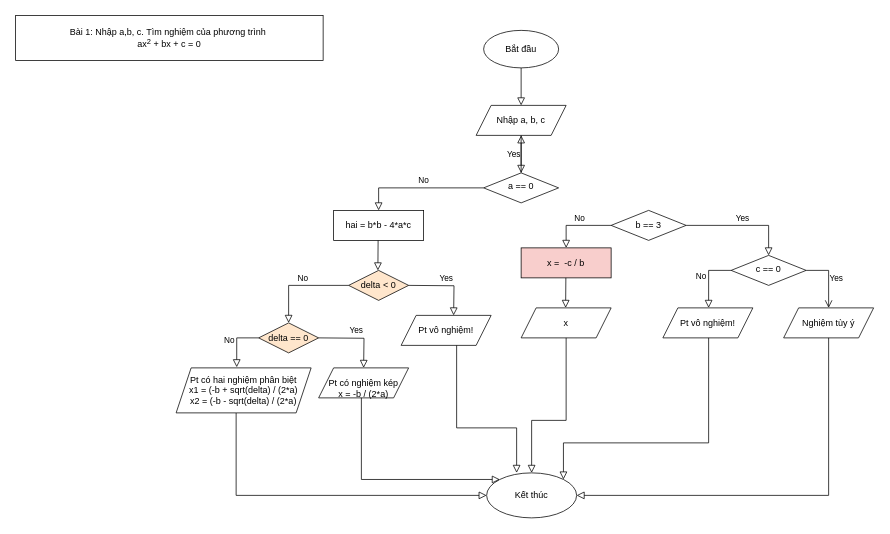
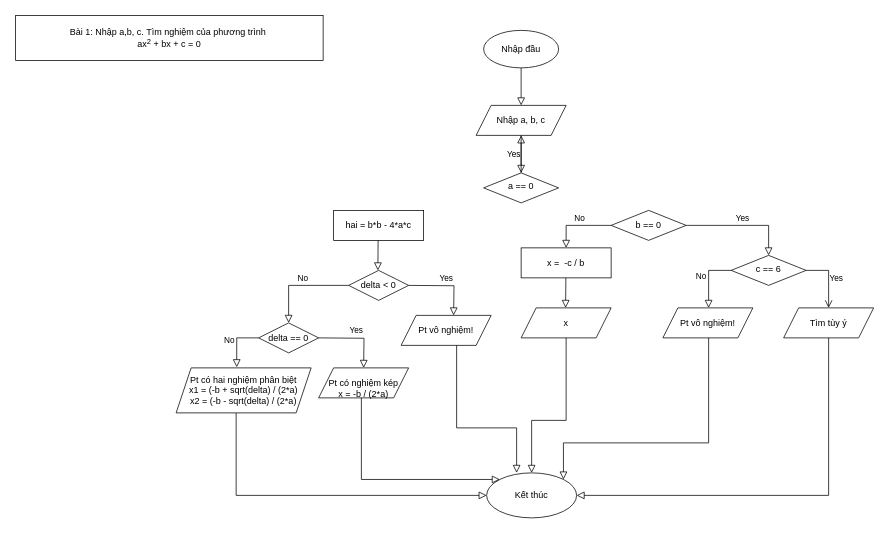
  <mxCell id="0" />
  <mxCell id="1" parent="0" />
  <mxCell id="2" value="" style="rounded=0;html=1;jettySize=auto;orthogonalLoop=1;fontSize=11;endArrow=block;endFill=0;endSize=8;strokeWidth=1;shadow=0;labelBackgroundColor=none;edgeStyle=orthogonalEdgeStyle;" parent="1" edge="1"><mxGeometry relative="1" as="geometry"><mxPoint x="694" y="90" as="sourcePoint" /><mxPoint x="694" y="140" as="targetPoint" /></mxGeometry></mxCell>
- <mxCell id="3" value="No" style="rounded=0;html=1;jettySize=auto;orthogonalLoop=1;fontSize=11;endArrow=block;endFill=0;endSize=8;strokeWidth=1;shadow=0;labelBackgroundColor=none;edgeStyle=orthogonalEdgeStyle;entryX=0.5;entryY=0;entryDx=0;entryDy=0;" parent="1" source="5" target="17" edge="1"><mxGeometry x="-0.058" y="-10" relative="1" as="geometry"><mxPoint as="offset" /><mxPoint x="534.04" y="280" as="targetPoint" /><Array as="points"><mxPoint x="504" y="250" /></Array></mxGeometry></mxCell>
  <mxCell id="4" value="Yes" style="edgeStyle=orthogonalEdgeStyle;rounded=0;html=1;jettySize=auto;orthogonalLoop=1;fontSize=11;endArrow=block;endFill=0;endSize=8;strokeWidth=1;shadow=0;labelBackgroundColor=none;" parent="1" source="5" target="13" edge="1"><mxGeometry y="10" relative="1" as="geometry"><mxPoint as="offset" /><mxPoint x="854.077" y="280" as="targetPoint" /></mxGeometry></mxCell>
  <mxCell id="5" value="a == 0" style="rhombus;whiteSpace=wrap;html=1;shadow=0;fontFamily=Helvetica;fontSize=12;align=center;strokeWidth=1;spacing=6;spacingTop=-4;" parent="1" vertex="1"><mxGeometry x="644" y="230" width="100" height="40" as="geometry" /></mxCell>
- <mxCell id="6" value="Bắt đầu" style="ellipse;whiteSpace=wrap;html=1;" vertex="1" parent="1"><mxGeometry x="644" y="40" width="100" height="50" as="geometry" /></mxCell>
- <mxCell id="7" value="b == 3" style="rhombus;whiteSpace=wrap;html=1;" vertex="1" parent="1"><mxGeometry x="814" y="280" width="100" height="40" as="geometry" /></mxCell>
- <mxCell id="8" value="c == 0" style="rhombus;whiteSpace=wrap;html=1;shadow=0;fontFamily=Helvetica;fontSize=12;align=center;strokeWidth=1;spacing=6;spacingTop=-4;" vertex="1" parent="1"><mxGeometry x="974" y="340" width="100" height="40" as="geometry" /></mxCell>
+ <mxCell id="6" value="Nhập đầu" style="ellipse;whiteSpace=wrap;html=1;" vertex="1" parent="1"><mxGeometry x="644" y="40" width="100" height="50" as="geometry" /></mxCell>
+ <mxCell id="7" value="b == 0" style="rhombus;whiteSpace=wrap;html=1;" vertex="1" parent="1"><mxGeometry x="814" y="280" width="100" height="40" as="geometry" /></mxCell>
+ <mxCell id="8" value="c == 6" style="rhombus;whiteSpace=wrap;html=1;shadow=0;fontFamily=Helvetica;fontSize=12;align=center;strokeWidth=1;spacing=6;spacingTop=-4;" vertex="1" parent="1"><mxGeometry x="974" y="340" width="100" height="40" as="geometry" /></mxCell>
  <mxCell id="9" value="Yes" style="edgeStyle=orthogonalEdgeStyle;rounded=0;html=1;jettySize=auto;orthogonalLoop=1;fontSize=11;endArrow=block;endFill=0;endSize=8;strokeWidth=1;shadow=0;labelBackgroundColor=none;entryX=0.5;entryY=0;entryDx=0;entryDy=0;exitX=1;exitY=0.5;exitDx=0;exitDy=0;" edge="1" parent="1" source="7" target="8"><mxGeometry y="10" relative="1" as="geometry"><mxPoint as="offset" /><mxPoint x="944" y="300" as="sourcePoint" /><mxPoint x="1054.077" y="330" as="targetPoint" /><Array as="points"><mxPoint x="1024" y="300" /></Array></mxGeometry></mxCell>
  <mxCell id="10" value="Yes" style="edgeStyle=orthogonalEdgeStyle;rounded=0;html=1;jettySize=auto;orthogonalLoop=1;fontSize=11;endArrow=open;endFill=0;endSize=8;strokeWidth=1;shadow=0;labelBackgroundColor=none;exitX=1;exitY=0.5;exitDx=0;exitDy=0;entryX=0.5;entryY=0;entryDx=0;entryDy=0;" edge="1" parent="1" source="8" target="15"><mxGeometry y="10" relative="1" as="geometry"><mxPoint as="offset" /><mxPoint x="1104" y="340" as="sourcePoint" /><mxPoint x="1104" y="400" as="targetPoint" /><Array as="points"><mxPoint x="1104" y="360" /></Array></mxGeometry></mxCell>
  <mxCell id="11" value="No" style="rounded=0;html=1;jettySize=auto;orthogonalLoop=1;fontSize=11;endArrow=block;endFill=0;endSize=8;strokeWidth=1;shadow=0;labelBackgroundColor=none;edgeStyle=orthogonalEdgeStyle;" edge="1" parent="1"><mxGeometry x="-0.058" y="-10" relative="1" as="geometry"><mxPoint as="offset" /><mxPoint x="974" y="360" as="sourcePoint" /><mxPoint x="944" y="410" as="targetPoint" /><Array as="points"><mxPoint x="944" y="360" /></Array></mxGeometry></mxCell>
  <mxCell id="12" value="No" style="rounded=0;html=1;jettySize=auto;orthogonalLoop=1;fontSize=11;endArrow=block;endFill=0;endSize=8;strokeWidth=1;shadow=0;labelBackgroundColor=none;edgeStyle=orthogonalEdgeStyle;entryX=0.5;entryY=0;entryDx=0;entryDy=0;" edge="1" parent="1" target="16"><mxGeometry x="-0.058" y="-10" relative="1" as="geometry"><mxPoint as="offset" /><mxPoint x="814" y="300" as="sourcePoint" /><mxPoint x="754" y="340" as="targetPoint" /><Array as="points"><mxPoint x="754" y="300" /></Array></mxGeometry></mxCell>
  <mxCell id="13" value="Nhập a, b, c" style="shape=parallelogram;perimeter=parallelogramPerimeter;whiteSpace=wrap;html=1;fixedSize=1;" vertex="1" parent="1"><mxGeometry x="634" y="140" width="120" height="40" as="geometry" /></mxCell>
  <mxCell id="14" value="Pt vô nghiệm!" style="shape=parallelogram;perimeter=parallelogramPerimeter;whiteSpace=wrap;html=1;fixedSize=1;" vertex="1" parent="1"><mxGeometry x="883" y="410" width="120" height="40" as="geometry" /></mxCell>
- <mxCell id="15" value="Nghiệm tùy ý" style="shape=parallelogram;perimeter=parallelogramPerimeter;whiteSpace=wrap;html=1;fixedSize=1;" vertex="1" parent="1"><mxGeometry x="1044" y="410" width="120" height="40" as="geometry" /></mxCell>
- <mxCell id="16" value="x =&amp;nbsp; -c / b" style="rounded=0;whiteSpace=wrap;html=1;fillColor=#f8cecc;" vertex="1" parent="1"><mxGeometry x="694" y="330" width="120" height="40" as="geometry" /></mxCell>
+ <mxCell id="15" value="Tìm tùy ý" style="shape=parallelogram;perimeter=parallelogramPerimeter;whiteSpace=wrap;html=1;fixedSize=1;" vertex="1" parent="1"><mxGeometry x="1044" y="410" width="120" height="40" as="geometry" /></mxCell>
+ <mxCell id="16" value="x =&amp;nbsp; -c / b" style="rounded=0;whiteSpace=wrap;html=1;" vertex="1" parent="1"><mxGeometry x="694" y="330" width="120" height="40" as="geometry" /></mxCell>
  <mxCell id="17" value="hai = b*b - 4*a*c" style="rounded=0;whiteSpace=wrap;html=1;" vertex="1" parent="1"><mxGeometry x="444" y="280" width="120" height="40" as="geometry" /></mxCell>
- <mxCell id="18" value="delta &amp;lt; 0" style="rhombus;whiteSpace=wrap;html=1;fillColor=#ffe6cc;" vertex="1" parent="1"><mxGeometry x="464" y="360" width="80" height="40" as="geometry" /></mxCell>
+ <mxCell id="18" value="delta &amp;lt; 0" style="rhombus;whiteSpace=wrap;html=1;" vertex="1" parent="1"><mxGeometry x="464" y="360" width="80" height="40" as="geometry" /></mxCell>
  <mxCell id="19" value="" style="rounded=0;html=1;jettySize=auto;orthogonalLoop=1;fontSize=11;endArrow=block;endFill=0;endSize=8;strokeWidth=1;shadow=0;labelBackgroundColor=none;edgeStyle=orthogonalEdgeStyle;" edge="1" parent="1"><mxGeometry relative="1" as="geometry"><mxPoint x="503.33" y="320" as="sourcePoint" /><mxPoint x="503" y="360" as="targetPoint" /><Array as="points"><mxPoint x="503.33" y="320" /></Array></mxGeometry></mxCell>
  <mxCell id="20" value="" style="rounded=0;html=1;jettySize=auto;orthogonalLoop=1;fontSize=11;endArrow=block;endFill=0;endSize=8;strokeWidth=1;shadow=0;labelBackgroundColor=none;edgeStyle=orthogonalEdgeStyle;" edge="1" parent="1"><mxGeometry relative="1" as="geometry"><mxPoint x="753.66" y="370" as="sourcePoint" /><mxPoint x="753.33" y="410" as="targetPoint" /><Array as="points"><mxPoint x="753.66" y="370" /></Array></mxGeometry></mxCell>
  <mxCell id="21" value="x" style="shape=parallelogram;perimeter=parallelogramPerimeter;whiteSpace=wrap;html=1;fixedSize=1;" vertex="1" parent="1"><mxGeometry x="694" y="410" width="120" height="40" as="geometry" /></mxCell>
  <mxCell id="22" value="Yes" style="edgeStyle=orthogonalEdgeStyle;rounded=0;html=1;jettySize=auto;orthogonalLoop=1;fontSize=11;endArrow=block;endFill=0;endSize=8;strokeWidth=1;shadow=0;labelBackgroundColor=none;" edge="1" parent="1"><mxGeometry y="10" relative="1" as="geometry"><mxPoint as="offset" /><mxPoint x="544" y="380" as="sourcePoint" /><mxPoint x="604" y="420" as="targetPoint" /></mxGeometry></mxCell>
  <mxCell id="23" value="Pt vô nghiệm!" style="shape=parallelogram;perimeter=parallelogramPerimeter;whiteSpace=wrap;html=1;fixedSize=1;" vertex="1" parent="1"><mxGeometry x="534" y="420" width="120" height="40" as="geometry" /></mxCell>
  <mxCell id="24" value="No" style="rounded=0;html=1;jettySize=auto;orthogonalLoop=1;fontSize=11;endArrow=block;endFill=0;endSize=8;strokeWidth=1;shadow=0;labelBackgroundColor=none;edgeStyle=orthogonalEdgeStyle;" edge="1" parent="1"><mxGeometry x="-0.058" y="-10" relative="1" as="geometry"><mxPoint as="offset" /><mxPoint x="464" y="380" as="sourcePoint" /><mxPoint x="384" y="430" as="targetPoint" /><Array as="points"><mxPoint x="384" y="380" /><mxPoint x="384" y="430" /></Array></mxGeometry></mxCell>
- <mxCell id="25" value="delta == 0" style="rhombus;whiteSpace=wrap;html=1;fillColor=#ffe6cc;" vertex="1" parent="1"><mxGeometry x="344" y="430" width="80" height="40" as="geometry" /></mxCell>
+ <mxCell id="25" value="delta == 0" style="rhombus;whiteSpace=wrap;html=1;" vertex="1" parent="1"><mxGeometry x="344" y="430" width="80" height="40" as="geometry" /></mxCell>
  <mxCell id="26" value="Yes" style="edgeStyle=orthogonalEdgeStyle;rounded=0;html=1;jettySize=auto;orthogonalLoop=1;fontSize=11;endArrow=block;endFill=0;endSize=8;strokeWidth=1;shadow=0;labelBackgroundColor=none;" edge="1" parent="1"><mxGeometry y="10" relative="1" as="geometry"><mxPoint as="offset" /><mxPoint x="424" y="450" as="sourcePoint" /><mxPoint x="484" y="490" as="targetPoint" /></mxGeometry></mxCell>
  <mxCell id="27" style="edgeStyle=orthogonalEdgeStyle;rounded=0;orthogonalLoop=1;jettySize=auto;html=1;exitX=0.5;exitY=1;exitDx=0;exitDy=0;" edge="1" parent="1" source="25"><mxGeometry relative="1" as="geometry"><mxPoint x="384" y="470" as="targetPoint" /></mxGeometry></mxCell>
  <mxCell id="28" value="No" style="rounded=0;html=1;jettySize=auto;orthogonalLoop=1;fontSize=11;endArrow=block;endFill=0;endSize=8;strokeWidth=1;shadow=0;labelBackgroundColor=none;edgeStyle=orthogonalEdgeStyle;entryX=0.449;entryY=-0.014;entryDx=0;entryDy=0;entryPerimeter=0;" edge="1" parent="1" target="32"><mxGeometry x="-0.058" y="-10" relative="1" as="geometry"><mxPoint as="offset" /><mxPoint x="344" y="450" as="sourcePoint" /><mxPoint x="284" y="490" as="targetPoint" /><Array as="points"><mxPoint x="314" y="450" /><mxPoint x="314" y="489" /></Array></mxGeometry></mxCell>
  <mxCell id="29" value="Kết thúc" style="ellipse;whiteSpace=wrap;html=1;" vertex="1" parent="1"><mxGeometry x="648" y="630" width="120" height="60" as="geometry" /></mxCell>
  <mxCell id="30" value="" style="rounded=0;html=1;jettySize=auto;orthogonalLoop=1;fontSize=11;endArrow=block;endFill=0;endSize=8;strokeWidth=1;shadow=0;labelBackgroundColor=none;edgeStyle=orthogonalEdgeStyle;entryX=0;entryY=0.5;entryDx=0;entryDy=0;" edge="1" parent="1" target="29"><mxGeometry relative="1" as="geometry"><mxPoint x="314" y="550" as="sourcePoint" /><mxPoint x="314" y="602.424" as="targetPoint" /><Array as="points"><mxPoint x="314" y="660" /></Array></mxGeometry></mxCell>
  <mxCell id="31" value="&lt;br&gt;Pt có nghiệm kép&lt;br style=&quot;border-color: var(--border-color);&quot;&gt;&lt;span style=&quot;border-color: var(--border-color);&quot;&gt;x = -b / (2*a)&lt;/span&gt;" style="shape=parallelogram;perimeter=parallelogramPerimeter;whiteSpace=wrap;html=1;fixedSize=1;" vertex="1" parent="1"><mxGeometry x="424" y="490" width="120" height="40" as="geometry" /></mxCell>
  <mxCell id="32" value="Pt có hai nghiệm phân biệt&lt;br style=&quot;border-color: var(--border-color);&quot;&gt;x1 = (-b + sqrt(delta) / (2*a)&lt;br style=&quot;border-color: var(--border-color);&quot;&gt;x2 = (-b - sqrt(delta) / (2*a)" style="shape=parallelogram;perimeter=parallelogramPerimeter;whiteSpace=wrap;html=1;fixedSize=1;" vertex="1" parent="1"><mxGeometry x="234" y="490" width="180" height="60" as="geometry" /></mxCell>
  <mxCell id="33" value="" style="rounded=0;html=1;jettySize=auto;orthogonalLoop=1;fontSize=11;endArrow=block;endFill=0;endSize=8;strokeWidth=1;shadow=0;labelBackgroundColor=none;edgeStyle=orthogonalEdgeStyle;entryX=0;entryY=0;entryDx=0;entryDy=0;" edge="1" parent="1" target="29"><mxGeometry relative="1" as="geometry"><mxPoint x="481" y="530" as="sourcePoint" /><mxPoint x="654" y="640" as="targetPoint" /><Array as="points"><mxPoint x="481" y="639" /></Array></mxGeometry></mxCell>
  <mxCell id="34" value="" style="rounded=0;html=1;jettySize=auto;orthogonalLoop=1;fontSize=11;endArrow=block;endFill=0;endSize=8;strokeWidth=1;shadow=0;labelBackgroundColor=none;edgeStyle=orthogonalEdgeStyle;" edge="1" parent="1"><mxGeometry relative="1" as="geometry"><mxPoint x="608" y="460" as="sourcePoint" /><mxPoint x="688" y="630" as="targetPoint" /><Array as="points"><mxPoint x="608" y="570" /></Array></mxGeometry></mxCell>
  <mxCell id="35" value="" style="rounded=0;html=1;jettySize=auto;orthogonalLoop=1;fontSize=11;endArrow=block;endFill=0;endSize=8;strokeWidth=1;shadow=0;labelBackgroundColor=none;edgeStyle=orthogonalEdgeStyle;entryX=0.5;entryY=0;entryDx=0;entryDy=0;" edge="1" parent="1" target="29"><mxGeometry relative="1" as="geometry"><mxPoint x="754" y="450" as="sourcePoint" /><mxPoint x="1088" y="560" as="targetPoint" /><Array as="points"><mxPoint x="754" y="560" /><mxPoint x="708" y="560" /></Array></mxGeometry></mxCell>
  <mxCell id="36" value="" style="rounded=0;html=1;jettySize=auto;orthogonalLoop=1;fontSize=11;endArrow=block;endFill=0;endSize=8;strokeWidth=1;shadow=0;labelBackgroundColor=none;edgeStyle=orthogonalEdgeStyle;entryX=1;entryY=0.5;entryDx=0;entryDy=0;" edge="1" parent="1" target="29"><mxGeometry relative="1" as="geometry"><mxPoint x="1104" y="450" as="sourcePoint" /><mxPoint x="1271" y="660" as="targetPoint" /><Array as="points"><mxPoint x="1104" y="660" /></Array></mxGeometry></mxCell>
  <mxCell id="37" value="" style="rounded=0;html=1;jettySize=auto;orthogonalLoop=1;fontSize=11;endArrow=block;endFill=0;endSize=8;strokeWidth=1;shadow=0;labelBackgroundColor=none;edgeStyle=orthogonalEdgeStyle;entryX=1;entryY=0;entryDx=0;entryDy=0;" edge="1" parent="1" target="29"><mxGeometry relative="1" as="geometry"><mxPoint x="944" y="450" as="sourcePoint" /><mxPoint x="1278" y="560" as="targetPoint" /><Array as="points"><mxPoint x="944" y="590" /><mxPoint x="750" y="590" /></Array></mxGeometry></mxCell>
  <mxCell id="38" value="" style="rounded=0;html=1;jettySize=auto;orthogonalLoop=1;fontSize=11;endArrow=block;endFill=0;endSize=8;strokeWidth=1;shadow=0;labelBackgroundColor=none;edgeStyle=orthogonalEdgeStyle;" edge="1" parent="1"><mxGeometry relative="1" as="geometry"><mxPoint x="694" y="180" as="sourcePoint" /><mxPoint x="694" y="230" as="targetPoint" /></mxGeometry></mxCell>
  <mxCell id="39" value="Bài 1: Nhập a,b, c. Tìm nghiệm của phương trình&amp;nbsp;&lt;br&gt;ax&lt;sup&gt;2&lt;/sup&gt; + bx + c = 0" style="rounded=0;whiteSpace=wrap;html=1;" vertex="1" parent="1"><mxGeometry x="20" y="20" width="410" height="60" as="geometry" /></mxCell>
